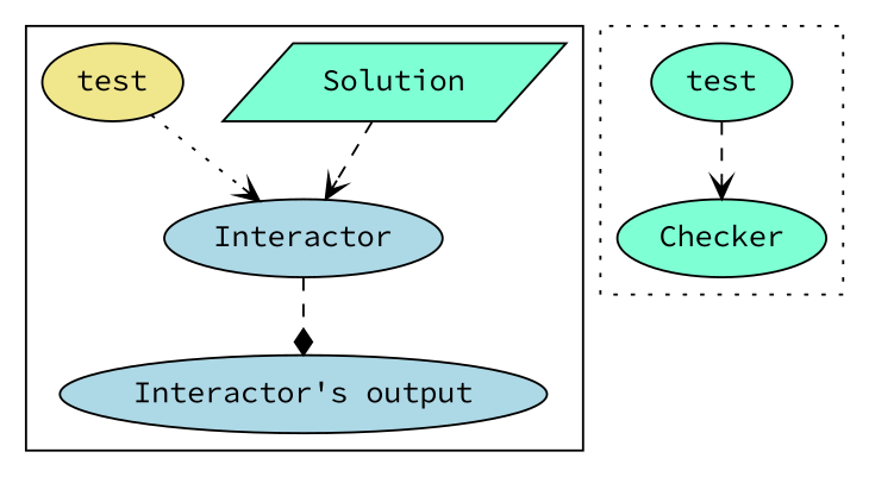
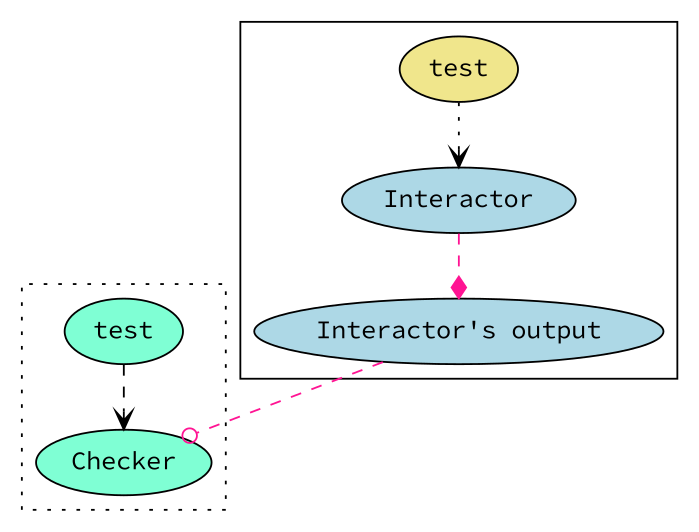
  digraph {
    fontname="Source Code Pro"
    node [fillcolor=aquamarine fontname="Source Code Pro" shape=ellipse style=filled]
    edge [arrowhead=vee color=black fontname="Source Code Pro" style=dashed]
    Interactor [fillcolor=lightblue]
-   Solution [shape=parallelogram]
    Checker
    test [fillcolor=khaki]
    n5 [fillcolor=lightblue label="Interactor's output"]
    n6 [label=test]
    subgraph sub_1 {
      Interactor
-     Solution
      Checker
    }
    subgraph sub_2 {
      test
      n5
      n6
    }
    subgraph cluster_3 {
      Interactor
-     Solution
      test
      n5
    }
    subgraph cluster_4 {
      style=dotted
      Checker
      n6
    }
-   Interactor -> n5 [arrowhead=diamond]
-   Solution -> Interactor
+   Interactor -> n5 [arrowhead=diamond color=deeppink]
    test -> Interactor [style=dotted]
+   n5 -> Checker [arrowhead=odot color=deeppink]
    n6 -> Checker
  }
